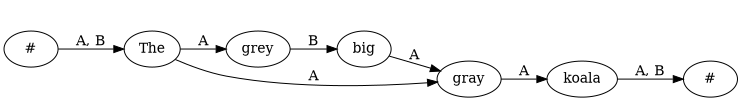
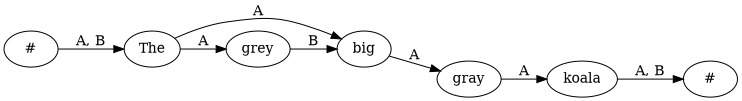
  digraph {
    rankdir=LR
    n1 [label="#"]
    n2 [label=The]
    n3 [label=big]
    n4 [label=grey]
    n5 [label=gray]
    n6 [label=koala]
    n7 [label="#"]
    n1 -> n2 [label="A, B"]
-   n2 -> n5 [label=A]
+   n2 -> n3 [label=A]
    n2 -> n4 [label=A]
    n3 -> n5 [label=A]
    n4 -> n3 [label=B]
    n5 -> n6 [label=A]
    n6 -> n7 [label="A, B"]
  }
